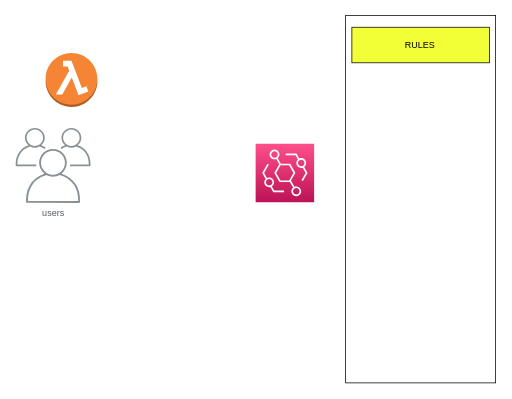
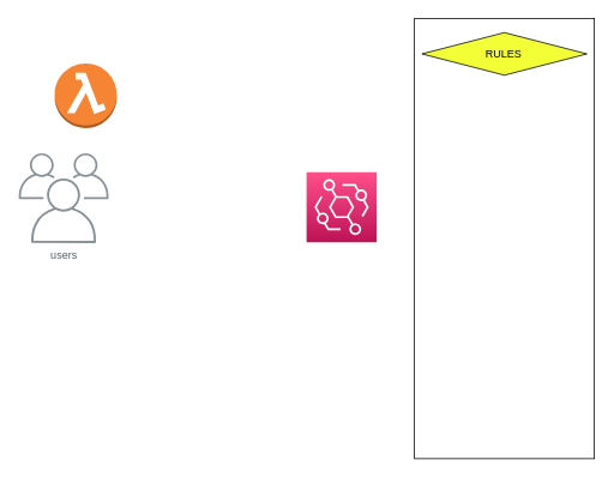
  <mxCell id="0" />
  <mxCell id="1" parent="0" />
  <mxCell id="2" value="" style="outlineConnect=0;dashed=0;verticalLabelPosition=bottom;verticalAlign=top;align=center;html=1;shape=mxgraph.aws3.lambda_function;fillColor=#F58534;gradientColor=none;" vertex="1" parent="1"><mxGeometry x="60" y="70" width="69" height="72" as="geometry" /></mxCell>
  <mxCell id="3" value="users" style="sketch=0;outlineConnect=0;gradientColor=none;fontColor=#545B64;strokeColor=none;fillColor=#879196;dashed=0;verticalLabelPosition=bottom;verticalAlign=top;align=center;html=1;fontSize=12;fontStyle=0;aspect=fixed;shape=mxgraph.aws4.illustration_users;pointerEvents=1" vertex="1" parent="1"><mxGeometry x="20" y="170" width="100" height="100" as="geometry" /></mxCell>
  <mxCell id="4" value="" style="sketch=0;points=[[0,0,0],[0.25,0,0],[0.5,0,0],[0.75,0,0],[1,0,0],[0,1,0],[0.25,1,0],[0.5,1,0],[0.75,1,0],[1,1,0],[0,0.25,0],[0,0.5,0],[0,0.75,0],[1,0.25,0],[1,0.5,0],[1,0.75,0]];outlineConnect=0;fontColor=#232F3E;gradientColor=#FF4F8B;gradientDirection=north;fillColor=#BC1356;strokeColor=#ffffff;dashed=0;verticalLabelPosition=bottom;verticalAlign=top;align=center;html=1;fontSize=12;fontStyle=0;aspect=fixed;shape=mxgraph.aws4.resourceIcon;resIcon=mxgraph.aws4.eventbridge;" vertex="1" parent="1"><mxGeometry x="340" y="191" width="78" height="78" as="geometry" /></mxCell>
  <mxCell id="5" value="" style="group" vertex="1" connectable="0" parent="1"><mxGeometry x="460" y="20" width="200" height="490" as="geometry" /></mxCell>
  <mxCell id="6" value="" style="whiteSpace=wrap;html=1;" vertex="1" parent="5"><mxGeometry width="200" height="490" as="geometry" /></mxCell>
- <mxCell id="7" value="RULES" style="whiteSpace=wrap;html=1;fillColor=#F2FF36;" vertex="1" parent="5"><mxGeometry x="8.333" y="15.806" width="183.333" height="47.419" as="geometry" /></mxCell>
+ <mxCell id="7" value="RULES" style="rhombus;whiteSpace=wrap;html=1;fillColor=#F2FF36;" vertex="1" parent="5"><mxGeometry x="8.333" y="15.806" width="183.333" height="47.419" as="geometry" /></mxCell>
